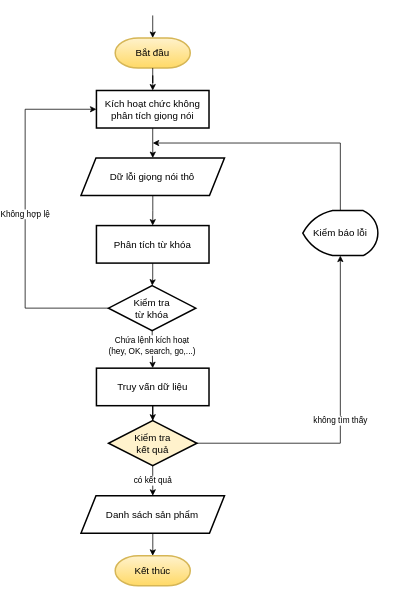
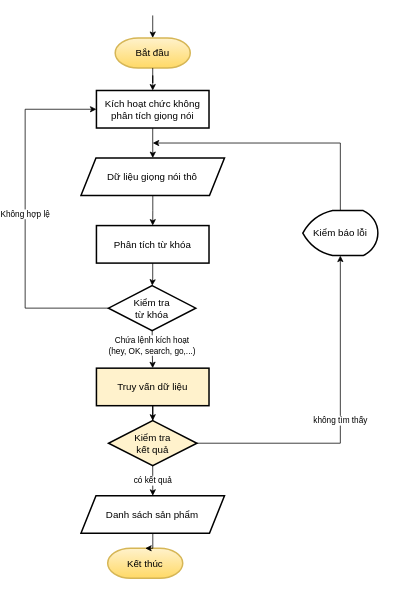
  <mxCell id="0" />
  <mxCell id="1" parent="0" />
  <mxCell id="2" value="Bắt đầu" style="strokeWidth=2;html=1;shape=mxgraph.flowchart.terminator;whiteSpace=wrap;labelBorderColor=none;fontSize=13;fontStyle=0;fillColor=#fff2cc;strokeColor=#d6b656;gradientColor=#ffd966;" vertex="1" parent="1"><mxGeometry x="140" y="50" width="100" height="40" as="geometry" /></mxCell>
- <mxCell id="3" value="Kết thúc" style="strokeWidth=2;html=1;shape=mxgraph.flowchart.terminator;whiteSpace=wrap;labelBorderColor=none;fontSize=13;fontStyle=0;fillColor=#fff2cc;strokeColor=#d6b656;gradientColor=#ffd966;" vertex="1" parent="1"><mxGeometry x="140" y="740" width="100" height="40" as="geometry" /></mxCell>
+ <mxCell id="3" value="Kết thúc" style="strokeWidth=2;html=1;shape=mxgraph.flowchart.terminator;whiteSpace=wrap;labelBorderColor=none;fontSize=13;fontStyle=0;fillColor=#fff2cc;strokeColor=#d6b656;gradientColor=#ffd966;" vertex="1" parent="1"><mxGeometry x="130" y="730" width="100" height="40" as="geometry" /></mxCell>
  <mxCell id="4" style="edgeStyle=orthogonalEdgeStyle;rounded=0;orthogonalLoop=1;jettySize=auto;html=1;" edge="1" parent="1" source="17" target="6"><mxGeometry relative="1" as="geometry"><mxPoint x="190" y="170" as="sourcePoint" /></mxGeometry></mxCell>
  <mxCell id="5" value="&lt;span style=&quot;color: rgb(0 , 0 , 0) ; font-family: &amp;#34;helvetica&amp;#34; ; font-size: 11px ; font-style: normal ; font-weight: 400 ; letter-spacing: normal ; text-align: center ; text-indent: 0px ; text-transform: none ; word-spacing: 0px ; background-color: rgb(255 , 255 , 255) ; display: inline ; float: none&quot;&gt;Chứa lệnh kích hoạt&lt;/span&gt;&lt;br style=&quot;color: rgb(0 , 0 , 0) ; font-family: &amp;#34;helvetica&amp;#34; ; font-size: 11px ; font-style: normal ; font-weight: 400 ; letter-spacing: normal ; text-align: center ; text-indent: 0px ; text-transform: none ; word-spacing: 0px&quot;&gt;&lt;span style=&quot;color: rgb(0 , 0 , 0) ; font-family: &amp;#34;helvetica&amp;#34; ; font-size: 11px ; font-style: normal ; font-weight: 400 ; letter-spacing: normal ; text-align: center ; text-indent: 0px ; text-transform: none ; word-spacing: 0px ; background-color: rgb(255 , 255 , 255) ; display: inline ; float: none&quot;&gt;(hey, OK, search, go,...)&lt;/span&gt;" style="edgeStyle=orthogonalEdgeStyle;rounded=0;orthogonalLoop=1;jettySize=auto;html=1;" edge="1" parent="1" source="22" target="14"><mxGeometry x="-0.2" relative="1" as="geometry"><mxPoint as="offset" /></mxGeometry></mxCell>
- <mxCell id="6" value="Dữ lỗi giọng nói thô" style="shape=parallelogram;perimeter=parallelogramPerimeter;whiteSpace=wrap;html=1;fixedSize=1;strokeWidth=2;labelBorderColor=none;fontSize=13;fontStyle=0" vertex="1" parent="1"><mxGeometry x="94.375" y="210" width="191.25" height="50" as="geometry" /></mxCell>
+ <mxCell id="6" value="Dữ liệu giọng nói thô" style="shape=parallelogram;perimeter=parallelogramPerimeter;whiteSpace=wrap;html=1;fixedSize=1;strokeWidth=2;labelBorderColor=none;fontSize=13;fontStyle=0" vertex="1" parent="1"><mxGeometry x="94.375" y="210" width="191.25" height="50" as="geometry" /></mxCell>
  <mxCell id="7" value="không tìm thấy" style="edgeStyle=orthogonalEdgeStyle;rounded=0;orthogonalLoop=1;jettySize=auto;html=1;entryX=0.5;entryY=1;entryDx=0;entryDy=0;entryPerimeter=0;" edge="1" parent="1" source="9" target="11"><mxGeometry relative="1" as="geometry" /></mxCell>
  <mxCell id="8" value="có kết quả" style="edgeStyle=orthogonalEdgeStyle;rounded=0;orthogonalLoop=1;jettySize=auto;html=1;" edge="1" parent="1" source="9" target="16"><mxGeometry relative="1" as="geometry" /></mxCell>
  <mxCell id="9" value="Kiểm tra&lt;br&gt;kết quả" style="rhombus;whiteSpace=wrap;html=1;strokeWidth=2;labelBorderColor=none;fontSize=13;fontStyle=0;fillColor=#fff2cc;" vertex="1" parent="1"><mxGeometry x="131.09" y="560" width="117.81" height="60" as="geometry" /></mxCell>
  <mxCell id="10" style="edgeStyle=orthogonalEdgeStyle;rounded=0;orthogonalLoop=1;jettySize=auto;html=1;" edge="1" parent="1" source="11"><mxGeometry relative="1" as="geometry"><mxPoint x="190" y="190" as="targetPoint" /><Array as="points"><mxPoint x="440" y="190" /><mxPoint x="190" y="190" /></Array></mxGeometry></mxCell>
  <mxCell id="11" value="Kiểm báo lỗi" style="strokeWidth=2;html=1;shape=mxgraph.flowchart.display;whiteSpace=wrap;labelBorderColor=none;fontSize=13;fontStyle=0" vertex="1" parent="1"><mxGeometry x="390" y="280" width="100" height="60" as="geometry" /></mxCell>
  <mxCell id="12" value="" style="endArrow=classic;html=1;fontSize=21;entryX=0.5;entryY=0;entryDx=0;entryDy=0;entryPerimeter=0;" edge="1" parent="1" target="2"><mxGeometry width="50" height="50" relative="1" as="geometry"><mxPoint x="190" y="20" as="sourcePoint" /><mxPoint x="360" y="-10" as="targetPoint" /></mxGeometry></mxCell>
  <mxCell id="13" style="edgeStyle=orthogonalEdgeStyle;rounded=0;orthogonalLoop=1;jettySize=auto;html=1;" edge="1" parent="1" source="14" target="9"><mxGeometry relative="1" as="geometry" /></mxCell>
- <mxCell id="14" value="Truy vấn dữ liệu" style="whiteSpace=wrap;html=1;strokeWidth=2;labelBorderColor=none;fontSize=13;fontStyle=0" vertex="1" parent="1"><mxGeometry x="115" y="490" width="150" height="50" as="geometry" /></mxCell>
+ <mxCell id="14" value="Truy vấn dữ liệu" style="whiteSpace=wrap;html=1;strokeWidth=2;labelBorderColor=none;fontSize=13;fontStyle=0;fillColor=#fff2cc;" vertex="1" parent="1"><mxGeometry x="115" y="490" width="150" height="50" as="geometry" /></mxCell>
  <mxCell id="15" style="edgeStyle=orthogonalEdgeStyle;rounded=0;orthogonalLoop=1;jettySize=auto;html=1;" edge="1" parent="1" source="16" target="3"><mxGeometry relative="1" as="geometry" /></mxCell>
  <mxCell id="16" value="Danh sách sản phẩm" style="shape=parallelogram;perimeter=parallelogramPerimeter;whiteSpace=wrap;html=1;fixedSize=1;strokeWidth=2;labelBorderColor=none;fontSize=13;fontStyle=0" vertex="1" parent="1"><mxGeometry x="94.375" y="660" width="191.25" height="50" as="geometry" /></mxCell>
  <mxCell id="17" value="Kích hoạt chức không phân tích giọng nói" style="whiteSpace=wrap;html=1;strokeWidth=2;labelBorderColor=none;fontSize=13;fontStyle=0" vertex="1" parent="1"><mxGeometry x="115" y="120" width="150" height="50" as="geometry" /></mxCell>
  <mxCell id="18" style="edgeStyle=orthogonalEdgeStyle;rounded=0;orthogonalLoop=1;jettySize=auto;html=1;" edge="1" parent="1" source="2" target="17"><mxGeometry relative="1" as="geometry"><mxPoint x="370" y="80" as="sourcePoint" /><mxPoint x="190.1" y="210" as="targetPoint" /></mxGeometry></mxCell>
  <mxCell id="19" value="Phân tích từ khóa" style="whiteSpace=wrap;html=1;strokeWidth=2;labelBorderColor=none;fontSize=13;fontStyle=0" vertex="1" parent="1"><mxGeometry x="115" y="300" width="150" height="50" as="geometry" /></mxCell>
  <mxCell id="20" style="edgeStyle=orthogonalEdgeStyle;rounded=0;orthogonalLoop=1;jettySize=auto;html=1;" edge="1" parent="1" source="6" target="19"><mxGeometry relative="1" as="geometry"><mxPoint x="190.1" y="260" as="sourcePoint" /><mxPoint x="190" y="390" as="targetPoint" /></mxGeometry></mxCell>
  <mxCell id="21" value="Không hợp lệ" style="edgeStyle=orthogonalEdgeStyle;rounded=0;orthogonalLoop=1;jettySize=auto;html=1;entryX=0;entryY=0.5;entryDx=0;entryDy=0;exitX=0;exitY=0.5;exitDx=0;exitDy=0;" edge="1" parent="1" source="22" target="17"><mxGeometry relative="1" as="geometry"><mxPoint x="20" y="200" as="targetPoint" /><Array as="points"><mxPoint x="20" y="410" /><mxPoint x="20" y="145" /></Array></mxGeometry></mxCell>
  <mxCell id="22" value="Kiểm tra&lt;br&gt;từ khóa" style="rhombus;whiteSpace=wrap;html=1;strokeWidth=2;labelBorderColor=none;fontSize=13;fontStyle=0" vertex="1" parent="1"><mxGeometry x="131.09" y="380" width="116.25" height="60" as="geometry" /></mxCell>
  <mxCell id="23" style="edgeStyle=orthogonalEdgeStyle;rounded=0;orthogonalLoop=1;jettySize=auto;html=1;" edge="1" parent="1" source="19" target="22"><mxGeometry relative="1" as="geometry"><mxPoint x="190" y="350" as="sourcePoint" /><mxPoint x="190" y="470" as="targetPoint" /></mxGeometry></mxCell>
